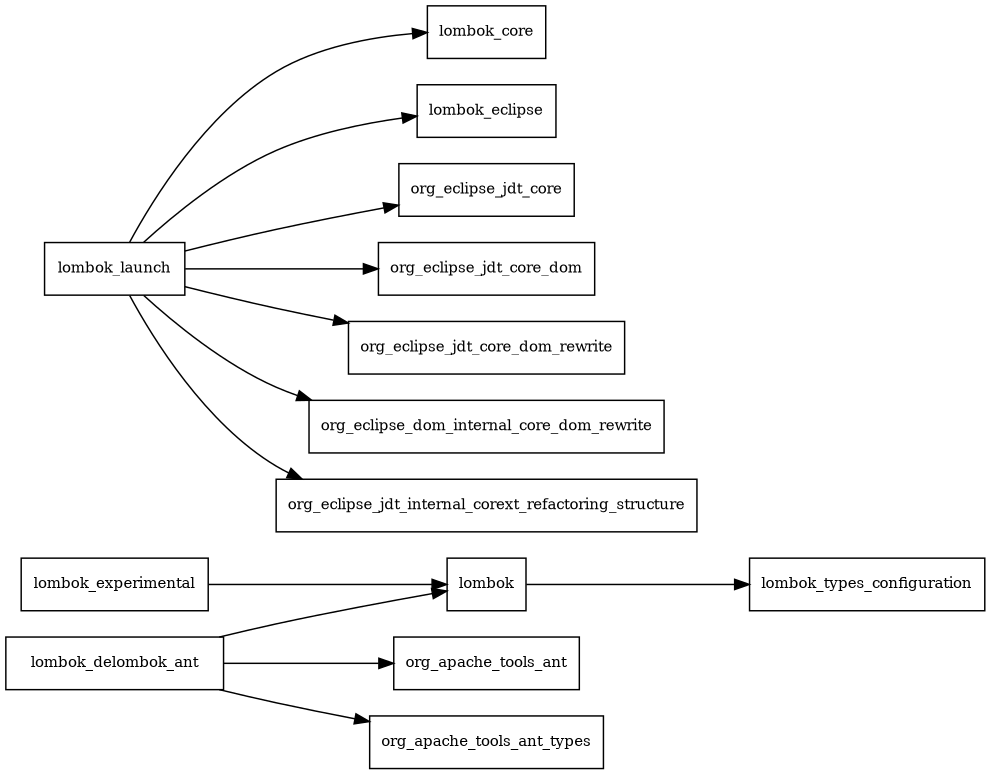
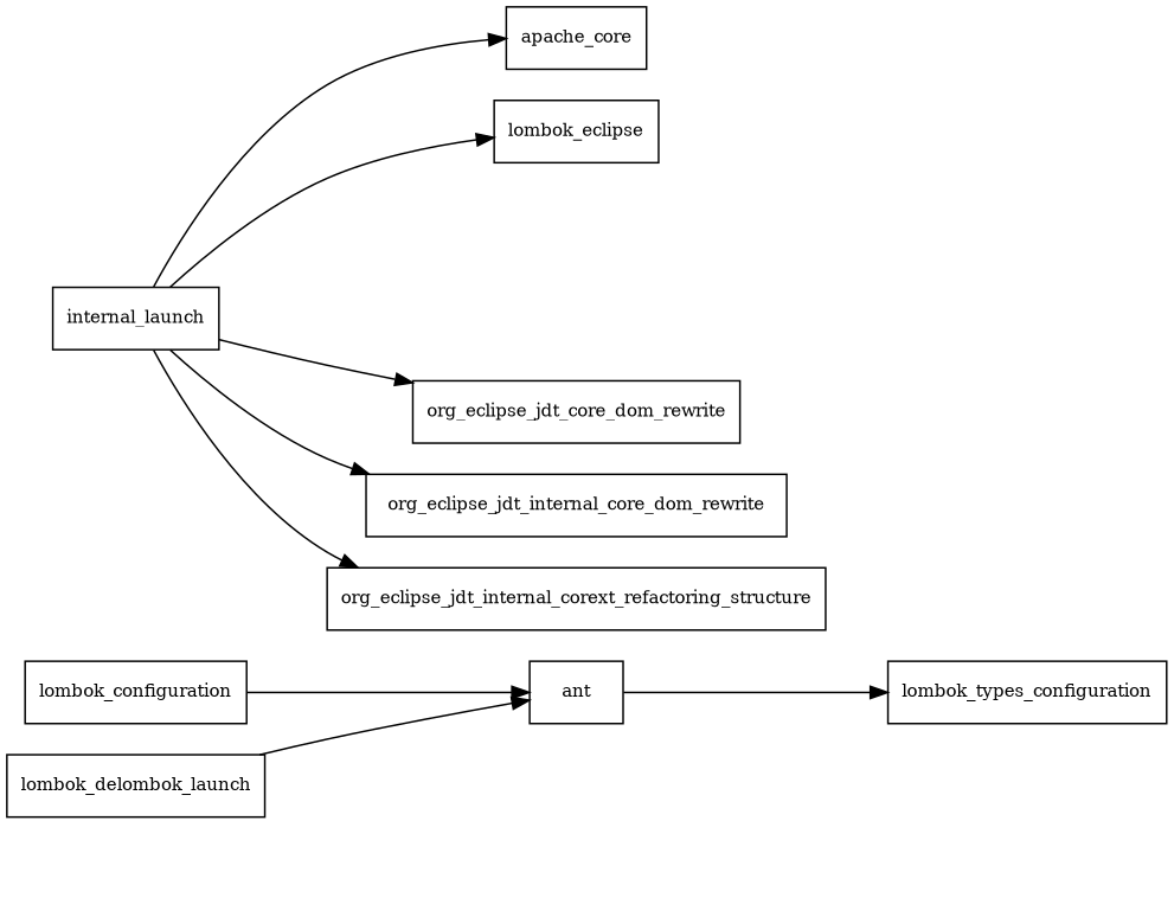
  digraph {
    rankdir=LR
    node [fontsize=10.0 shape=box]
    n1 [label=lombok_types_configuration]
-   lombok
-   lombok_delombok_ant
-   org_apache_tools_ant
-   org_apache_tools_ant_types
-   lombok_experimental
-   lombok_launch
-   lombok_core
+   lombok [label=ant]
+   lombok_delombok_ant [label=lombok_delombok_launch]
+   lombok_experimental [label=lombok_configuration]
+   lombok_launch [label=internal_launch]
+   lombok_core [label=apache_core]
    lombok_eclipse
-   org_eclipse_jdt_core
-   org_eclipse_jdt_core_dom
    org_eclipse_jdt_core_dom_rewrite
-   org_eclipse_jdt_internal_core_dom_rewrite [label=org_eclipse_dom_internal_core_dom_rewrite]
+   org_eclipse_jdt_internal_core_dom_rewrite
    org_eclipse_jdt_internal_corext_refactoring_structure
    lombok -> n1
    lombok_delombok_ant -> lombok
-   lombok_delombok_ant -> org_apache_tools_ant
-   lombok_delombok_ant -> org_apache_tools_ant_types
    lombok_experimental -> lombok
    lombok_launch -> lombok_core
    lombok_launch -> lombok_eclipse
-   lombok_launch -> org_eclipse_jdt_core
-   lombok_launch -> org_eclipse_jdt_core_dom
    lombok_launch -> org_eclipse_jdt_core_dom_rewrite
    lombok_launch -> org_eclipse_jdt_internal_core_dom_rewrite
    lombok_launch -> org_eclipse_jdt_internal_corext_refactoring_structure
  }
